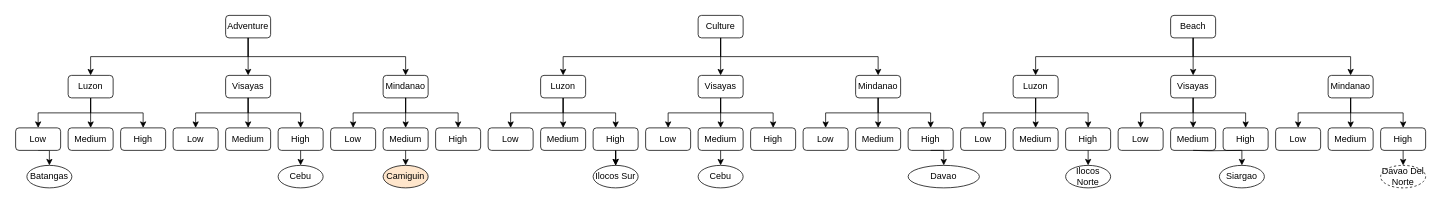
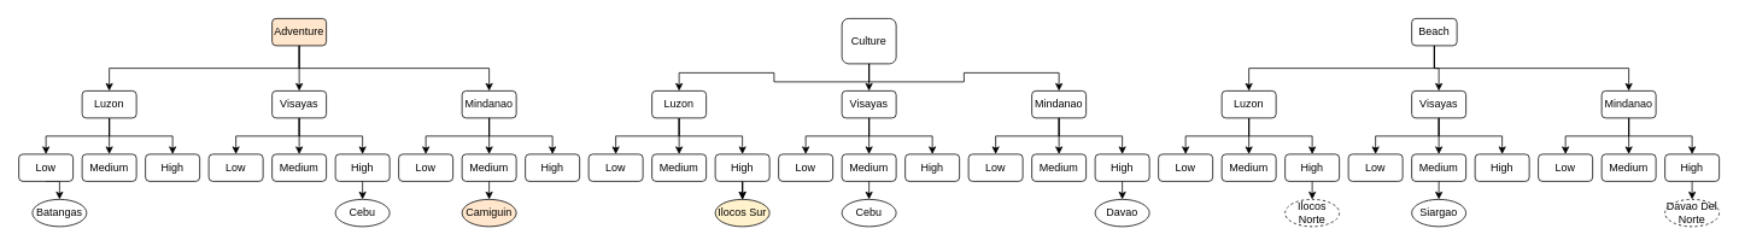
  <mxCell id="0" />
  <mxCell id="1" parent="0" />
  <mxCell id="2" style="edgeStyle=orthogonalEdgeStyle;rounded=0;orthogonalLoop=1;jettySize=auto;html=1;entryX=0.5;entryY=0;entryDx=0;entryDy=0;exitX=0.5;exitY=1;exitDx=0;exitDy=0;" edge="1" parent="1" source="3" target="11"><mxGeometry relative="1" as="geometry" /></mxCell>
- <mxCell id="3" value="Culture" style="rounded=1;whiteSpace=wrap;html=1;" vertex="1" parent="1"><mxGeometry x="930" y="20" width="60" height="30" as="geometry" /></mxCell>
+ <mxCell id="3" value="Culture" style="rounded=1;whiteSpace=wrap;html=1;" vertex="1" parent="1"><mxGeometry x="930" y="20" width="60" height="50" as="geometry" /></mxCell>
  <mxCell id="4" style="edgeStyle=orthogonalEdgeStyle;rounded=0;orthogonalLoop=1;jettySize=auto;html=1;entryX=0.5;entryY=0;entryDx=0;entryDy=0;exitX=0.5;exitY=1;exitDx=0;exitDy=0;" edge="1" parent="1" source="7" target="12"><mxGeometry relative="1" as="geometry"><mxPoint x="820" y="280" as="targetPoint" /><mxPoint x="730" y="170" as="sourcePoint" /></mxGeometry></mxCell>
  <mxCell id="5" style="edgeStyle=orthogonalEdgeStyle;rounded=0;orthogonalLoop=1;jettySize=auto;html=1;exitX=0.5;exitY=1;exitDx=0;exitDy=0;" edge="1" parent="1" source="7" target="13"><mxGeometry relative="1" as="geometry"><mxPoint x="720" y="180" as="sourcePoint" /></mxGeometry></mxCell>
  <mxCell id="6" style="edgeStyle=orthogonalEdgeStyle;rounded=0;orthogonalLoop=1;jettySize=auto;html=1;entryX=0.5;entryY=0;entryDx=0;entryDy=0;exitX=0.5;exitY=1;exitDx=0;exitDy=0;" edge="1" parent="1" source="7" target="15"><mxGeometry relative="1" as="geometry"><mxPoint x="930" y="240" as="targetPoint" /><mxPoint x="730" y="160" as="sourcePoint" /></mxGeometry></mxCell>
  <mxCell id="7" value="Luzon" style="rounded=1;whiteSpace=wrap;html=1;" vertex="1" parent="1"><mxGeometry x="720" y="100" width="60" height="30" as="geometry" /></mxCell>
  <mxCell id="8" style="edgeStyle=orthogonalEdgeStyle;rounded=0;orthogonalLoop=1;jettySize=auto;html=1;exitX=0.5;exitY=1;exitDx=0;exitDy=0;entryX=0.5;entryY=0;entryDx=0;entryDy=0;" edge="1" target="7" parent="1" source="3"><mxGeometry relative="1" as="geometry"><mxPoint x="1000" y="180" as="targetPoint" /><mxPoint x="1030" y="90" as="sourcePoint" /></mxGeometry></mxCell>
  <mxCell id="9" value="" style="edgeStyle=orthogonalEdgeStyle;rounded=0;orthogonalLoop=1;jettySize=auto;html=1;entryX=0.5;entryY=0;entryDx=0;entryDy=0;exitX=0.5;exitY=1;exitDx=0;exitDy=0;" edge="1" target="10" parent="1" source="3"><mxGeometry relative="1" as="geometry"><mxPoint x="1030" y="90" as="sourcePoint" /><mxPoint x="1024" y="190" as="targetPoint" /></mxGeometry></mxCell>
  <mxCell id="10" value="Visayas" style="rounded=1;whiteSpace=wrap;html=1;" vertex="1" parent="1"><mxGeometry x="930" y="100" width="60" height="30" as="geometry" /></mxCell>
  <mxCell id="11" value="Mindanao" style="rounded=1;whiteSpace=wrap;html=1;" vertex="1" parent="1"><mxGeometry x="1140" y="100" width="60" height="30" as="geometry" /></mxCell>
  <mxCell id="12" value="Low" style="rounded=1;whiteSpace=wrap;html=1;" vertex="1" parent="1"><mxGeometry x="650" y="170" width="60" height="30" as="geometry" /></mxCell>
  <mxCell id="13" value="Medium" style="rounded=1;whiteSpace=wrap;html=1;" vertex="1" parent="1"><mxGeometry x="720" y="170" width="60" height="30" as="geometry" /></mxCell>
  <mxCell id="14" value="" style="edgeStyle=orthogonalEdgeStyle;rounded=0;orthogonalLoop=1;jettySize=auto;html=1;" edge="1" parent="1" source="15" target="85"><mxGeometry relative="1" as="geometry" /></mxCell>
  <mxCell id="15" value="High" style="rounded=1;whiteSpace=wrap;html=1;" vertex="1" parent="1"><mxGeometry x="790" y="170" width="60" height="30" as="geometry" /></mxCell>
  <mxCell id="16" style="edgeStyle=orthogonalEdgeStyle;rounded=0;orthogonalLoop=1;jettySize=auto;html=1;entryX=0.5;entryY=0;entryDx=0;entryDy=0;exitX=0.5;exitY=1;exitDx=0;exitDy=0;" edge="1" target="21" parent="1" source="10"><mxGeometry relative="1" as="geometry"><mxPoint x="1160" y="240" as="targetPoint" /><mxPoint x="970" y="160" as="sourcePoint" /></mxGeometry></mxCell>
  <mxCell id="17" style="edgeStyle=orthogonalEdgeStyle;rounded=0;orthogonalLoop=1;jettySize=auto;html=1;entryX=0.5;entryY=0;entryDx=0;entryDy=0;exitX=0.5;exitY=1;exitDx=0;exitDy=0;" edge="1" target="20" parent="1" source="10"><mxGeometry relative="1" as="geometry"><mxPoint x="1050" y="280" as="targetPoint" /><mxPoint x="960" y="150" as="sourcePoint" /></mxGeometry></mxCell>
  <mxCell id="18" style="edgeStyle=orthogonalEdgeStyle;rounded=0;orthogonalLoop=1;jettySize=auto;html=1;exitX=0.5;exitY=1;exitDx=0;exitDy=0;" edge="1" target="19" parent="1" source="10"><mxGeometry relative="1" as="geometry"><mxPoint x="990" y="160" as="sourcePoint" /></mxGeometry></mxCell>
  <mxCell id="19" value="Medium" style="rounded=1;whiteSpace=wrap;html=1;" vertex="1" parent="1"><mxGeometry x="930" y="170" width="60" height="30" as="geometry" /></mxCell>
  <mxCell id="20" value="Low" style="rounded=1;whiteSpace=wrap;html=1;" vertex="1" parent="1"><mxGeometry x="860" y="170" width="60" height="30" as="geometry" /></mxCell>
  <mxCell id="21" value="High" style="rounded=1;whiteSpace=wrap;html=1;" vertex="1" parent="1"><mxGeometry x="1000" y="170" width="60" height="30" as="geometry" /></mxCell>
  <mxCell id="22" style="edgeStyle=orthogonalEdgeStyle;rounded=0;orthogonalLoop=1;jettySize=auto;html=1;exitX=0.5;exitY=1;exitDx=0;exitDy=0;" edge="1" target="25" parent="1" source="11"><mxGeometry relative="1" as="geometry"><mxPoint x="1180" y="130" as="sourcePoint" /></mxGeometry></mxCell>
  <mxCell id="23" style="edgeStyle=orthogonalEdgeStyle;rounded=0;orthogonalLoop=1;jettySize=auto;html=1;entryX=0.5;entryY=0;entryDx=0;entryDy=0;exitX=0.5;exitY=1;exitDx=0;exitDy=0;" edge="1" target="24" parent="1" source="11"><mxGeometry relative="1" as="geometry"><mxPoint x="1260" y="280" as="targetPoint" /><mxPoint x="1170" y="150" as="sourcePoint" /></mxGeometry></mxCell>
  <mxCell id="24" value="Low" style="rounded=1;whiteSpace=wrap;html=1;" vertex="1" parent="1"><mxGeometry x="1070" y="170" width="60" height="30" as="geometry" /></mxCell>
  <mxCell id="25" value="Medium" style="rounded=1;whiteSpace=wrap;html=1;" vertex="1" parent="1"><mxGeometry x="1140" y="170" width="60" height="30" as="geometry" /></mxCell>
  <mxCell id="26" value="High" style="rounded=1;whiteSpace=wrap;html=1;" vertex="1" parent="1"><mxGeometry x="1210" y="170" width="60" height="30" as="geometry" /></mxCell>
  <mxCell id="27" style="edgeStyle=orthogonalEdgeStyle;rounded=0;orthogonalLoop=1;jettySize=auto;html=1;entryX=0.5;entryY=0;entryDx=0;entryDy=0;exitX=0.5;exitY=1;exitDx=0;exitDy=0;" edge="1" target="26" parent="1" source="11"><mxGeometry relative="1" as="geometry"><mxPoint x="1370" y="240" as="targetPoint" /><mxPoint x="1190" y="170" as="sourcePoint" /></mxGeometry></mxCell>
  <mxCell id="28" style="edgeStyle=orthogonalEdgeStyle;rounded=0;orthogonalLoop=1;jettySize=auto;html=1;entryX=0.5;entryY=0;entryDx=0;entryDy=0;exitX=0.5;exitY=1;exitDx=0;exitDy=0;" edge="1" source="29" target="37" parent="1"><mxGeometry relative="1" as="geometry" /></mxCell>
- <mxCell id="29" value="Adventure" style="rounded=1;whiteSpace=wrap;html=1;" vertex="1" parent="1"><mxGeometry x="300" y="20" width="60" height="30" as="geometry" /></mxCell>
+ <mxCell id="29" value="Adventure" style="rounded=1;whiteSpace=wrap;html=1;fillColor=#ffe6cc;" vertex="1" parent="1"><mxGeometry x="300" y="20" width="60" height="30" as="geometry" /></mxCell>
  <mxCell id="30" style="edgeStyle=orthogonalEdgeStyle;rounded=0;orthogonalLoop=1;jettySize=auto;html=1;entryX=0.5;entryY=0;entryDx=0;entryDy=0;exitX=0.5;exitY=1;exitDx=0;exitDy=0;" edge="1" source="33" target="39" parent="1"><mxGeometry relative="1" as="geometry"><mxPoint x="190" y="280" as="targetPoint" /><mxPoint x="100" y="170" as="sourcePoint" /></mxGeometry></mxCell>
  <mxCell id="31" style="edgeStyle=orthogonalEdgeStyle;rounded=0;orthogonalLoop=1;jettySize=auto;html=1;exitX=0.5;exitY=1;exitDx=0;exitDy=0;" edge="1" source="33" target="40" parent="1"><mxGeometry relative="1" as="geometry"><mxPoint x="90" y="180" as="sourcePoint" /></mxGeometry></mxCell>
  <mxCell id="32" style="edgeStyle=orthogonalEdgeStyle;rounded=0;orthogonalLoop=1;jettySize=auto;html=1;entryX=0.5;entryY=0;entryDx=0;entryDy=0;exitX=0.5;exitY=1;exitDx=0;exitDy=0;" edge="1" source="33" target="41" parent="1"><mxGeometry relative="1" as="geometry"><mxPoint x="300" y="240" as="targetPoint" /><mxPoint x="100" y="160" as="sourcePoint" /></mxGeometry></mxCell>
  <mxCell id="33" value="Luzon" style="rounded=1;whiteSpace=wrap;html=1;" vertex="1" parent="1"><mxGeometry x="90" y="100" width="60" height="30" as="geometry" /></mxCell>
  <mxCell id="34" style="edgeStyle=orthogonalEdgeStyle;rounded=0;orthogonalLoop=1;jettySize=auto;html=1;exitX=0.5;exitY=1;exitDx=0;exitDy=0;entryX=0.5;entryY=0;entryDx=0;entryDy=0;" edge="1" source="29" target="33" parent="1"><mxGeometry relative="1" as="geometry"><mxPoint x="370" y="180" as="targetPoint" /><mxPoint x="400" y="90" as="sourcePoint" /></mxGeometry></mxCell>
  <mxCell id="35" value="" style="edgeStyle=orthogonalEdgeStyle;rounded=0;orthogonalLoop=1;jettySize=auto;html=1;entryX=0.5;entryY=0;entryDx=0;entryDy=0;exitX=0.5;exitY=1;exitDx=0;exitDy=0;" edge="1" source="29" target="36" parent="1"><mxGeometry relative="1" as="geometry"><mxPoint x="400" y="90" as="sourcePoint" /><mxPoint x="394" y="190" as="targetPoint" /></mxGeometry></mxCell>
  <mxCell id="36" value="Visayas" style="rounded=1;whiteSpace=wrap;html=1;" vertex="1" parent="1"><mxGeometry x="300" y="100" width="60" height="30" as="geometry" /></mxCell>
  <mxCell id="37" value="Mindanao" style="rounded=1;whiteSpace=wrap;html=1;" vertex="1" parent="1"><mxGeometry x="510" y="100" width="60" height="30" as="geometry" /></mxCell>
  <mxCell id="38" style="edgeStyle=orthogonalEdgeStyle;rounded=0;orthogonalLoop=1;jettySize=auto;html=1;exitX=0.5;exitY=1;exitDx=0;exitDy=0;entryX=0.5;entryY=0;entryDx=0;entryDy=0;" edge="1" parent="1" source="39" target="79"><mxGeometry relative="1" as="geometry" /></mxCell>
  <mxCell id="39" value="Low" style="rounded=1;whiteSpace=wrap;html=1;" vertex="1" parent="1"><mxGeometry x="20" y="170" width="60" height="30" as="geometry" /></mxCell>
  <mxCell id="40" value="Medium" style="rounded=1;whiteSpace=wrap;html=1;" vertex="1" parent="1"><mxGeometry x="90" y="170" width="60" height="30" as="geometry" /></mxCell>
  <mxCell id="41" value="High" style="rounded=1;whiteSpace=wrap;html=1;" vertex="1" parent="1"><mxGeometry x="160" y="170" width="60" height="30" as="geometry" /></mxCell>
  <mxCell id="42" style="edgeStyle=orthogonalEdgeStyle;rounded=0;orthogonalLoop=1;jettySize=auto;html=1;entryX=0.5;entryY=0;entryDx=0;entryDy=0;exitX=0.5;exitY=1;exitDx=0;exitDy=0;" edge="1" source="36" target="47" parent="1"><mxGeometry relative="1" as="geometry"><mxPoint x="530" y="240" as="targetPoint" /><mxPoint x="340" y="160" as="sourcePoint" /></mxGeometry></mxCell>
  <mxCell id="43" style="edgeStyle=orthogonalEdgeStyle;rounded=0;orthogonalLoop=1;jettySize=auto;html=1;entryX=0.5;entryY=0;entryDx=0;entryDy=0;exitX=0.5;exitY=1;exitDx=0;exitDy=0;" edge="1" source="36" target="46" parent="1"><mxGeometry relative="1" as="geometry"><mxPoint x="420" y="280" as="targetPoint" /><mxPoint x="330" y="150" as="sourcePoint" /></mxGeometry></mxCell>
  <mxCell id="44" style="edgeStyle=orthogonalEdgeStyle;rounded=0;orthogonalLoop=1;jettySize=auto;html=1;exitX=0.5;exitY=1;exitDx=0;exitDy=0;" edge="1" source="36" target="45" parent="1"><mxGeometry relative="1" as="geometry"><mxPoint x="360" y="160" as="sourcePoint" /></mxGeometry></mxCell>
  <mxCell id="45" value="Medium" style="rounded=1;whiteSpace=wrap;html=1;" vertex="1" parent="1"><mxGeometry x="300" y="170" width="60" height="30" as="geometry" /></mxCell>
  <mxCell id="46" value="Low" style="rounded=1;whiteSpace=wrap;html=1;" vertex="1" parent="1"><mxGeometry x="230" y="170" width="60" height="30" as="geometry" /></mxCell>
  <mxCell id="47" value="High" style="rounded=1;whiteSpace=wrap;html=1;" vertex="1" parent="1"><mxGeometry x="370" y="170" width="60" height="30" as="geometry" /></mxCell>
  <mxCell id="48" style="edgeStyle=orthogonalEdgeStyle;rounded=0;orthogonalLoop=1;jettySize=auto;html=1;exitX=0.5;exitY=1;exitDx=0;exitDy=0;" edge="1" source="37" target="51" parent="1"><mxGeometry relative="1" as="geometry"><mxPoint x="550" y="130" as="sourcePoint" /></mxGeometry></mxCell>
  <mxCell id="49" style="edgeStyle=orthogonalEdgeStyle;rounded=0;orthogonalLoop=1;jettySize=auto;html=1;entryX=0.5;entryY=0;entryDx=0;entryDy=0;exitX=0.5;exitY=1;exitDx=0;exitDy=0;" edge="1" source="37" target="50" parent="1"><mxGeometry relative="1" as="geometry"><mxPoint x="630" y="280" as="targetPoint" /><mxPoint x="540" y="150" as="sourcePoint" /></mxGeometry></mxCell>
  <mxCell id="50" value="Low" style="rounded=1;whiteSpace=wrap;html=1;" vertex="1" parent="1"><mxGeometry x="440" y="170" width="60" height="30" as="geometry" /></mxCell>
  <mxCell id="51" value="Medium" style="rounded=1;whiteSpace=wrap;html=1;" vertex="1" parent="1"><mxGeometry x="510" y="170" width="60" height="30" as="geometry" /></mxCell>
  <mxCell id="52" value="High" style="rounded=1;whiteSpace=wrap;html=1;" vertex="1" parent="1"><mxGeometry x="580" y="170" width="60" height="30" as="geometry" /></mxCell>
  <mxCell id="53" style="edgeStyle=orthogonalEdgeStyle;rounded=0;orthogonalLoop=1;jettySize=auto;html=1;entryX=0.5;entryY=0;entryDx=0;entryDy=0;exitX=0.5;exitY=1;exitDx=0;exitDy=0;" edge="1" source="37" target="52" parent="1"><mxGeometry relative="1" as="geometry"><mxPoint x="740" y="240" as="targetPoint" /><mxPoint x="560" y="170" as="sourcePoint" /></mxGeometry></mxCell>
  <mxCell id="54" style="edgeStyle=orthogonalEdgeStyle;rounded=0;orthogonalLoop=1;jettySize=auto;html=1;entryX=0.5;entryY=0;entryDx=0;entryDy=0;exitX=0.5;exitY=1;exitDx=0;exitDy=0;" edge="1" source="55" target="63" parent="1"><mxGeometry relative="1" as="geometry" /></mxCell>
- <mxCell id="55" value="Be&lt;span style=&quot;background-color: transparent; color: light-dark(rgb(0, 0, 0), rgb(255, 255, 255));&quot;&gt;ach&lt;/span&gt;" style="rounded=1;whiteSpace=wrap;html=1;" vertex="1" parent="1"><mxGeometry x="1560" y="20" width="60" height="30" as="geometry" /></mxCell>
+ <mxCell id="55" value="Be&lt;span style=&quot;background-color: transparent; color: light-dark(rgb(0, 0, 0), rgb(255, 255, 255));&quot;&gt;ach&lt;/span&gt;" style="rounded=1;whiteSpace=wrap;html=1;" vertex="1" parent="1"><mxGeometry x="1560" y="20" width="50" height="30" as="geometry" /></mxCell>
  <mxCell id="56" style="edgeStyle=orthogonalEdgeStyle;rounded=0;orthogonalLoop=1;jettySize=auto;html=1;entryX=0.5;entryY=0;entryDx=0;entryDy=0;exitX=0.5;exitY=1;exitDx=0;exitDy=0;" edge="1" source="59" target="64" parent="1"><mxGeometry relative="1" as="geometry"><mxPoint x="1450" y="280" as="targetPoint" /><mxPoint x="1360" y="170" as="sourcePoint" /></mxGeometry></mxCell>
  <mxCell id="57" style="edgeStyle=orthogonalEdgeStyle;rounded=0;orthogonalLoop=1;jettySize=auto;html=1;exitX=0.5;exitY=1;exitDx=0;exitDy=0;" edge="1" source="59" target="65" parent="1"><mxGeometry relative="1" as="geometry"><mxPoint x="1350" y="180" as="sourcePoint" /></mxGeometry></mxCell>
  <mxCell id="58" style="edgeStyle=orthogonalEdgeStyle;rounded=0;orthogonalLoop=1;jettySize=auto;html=1;entryX=0.5;entryY=0;entryDx=0;entryDy=0;exitX=0.5;exitY=1;exitDx=0;exitDy=0;" edge="1" source="59" target="66" parent="1"><mxGeometry relative="1" as="geometry"><mxPoint x="1560" y="240" as="targetPoint" /><mxPoint x="1360" y="160" as="sourcePoint" /></mxGeometry></mxCell>
  <mxCell id="59" value="Luzon" style="rounded=1;whiteSpace=wrap;html=1;" vertex="1" parent="1"><mxGeometry x="1350" y="100" width="60" height="30" as="geometry" /></mxCell>
  <mxCell id="60" style="edgeStyle=orthogonalEdgeStyle;rounded=0;orthogonalLoop=1;jettySize=auto;html=1;exitX=0.5;exitY=1;exitDx=0;exitDy=0;entryX=0.5;entryY=0;entryDx=0;entryDy=0;" edge="1" source="55" target="59" parent="1"><mxGeometry relative="1" as="geometry"><mxPoint x="1630" y="180" as="targetPoint" /><mxPoint x="1660" y="90" as="sourcePoint" /></mxGeometry></mxCell>
  <mxCell id="61" value="" style="edgeStyle=orthogonalEdgeStyle;rounded=0;orthogonalLoop=1;jettySize=auto;html=1;entryX=0.5;entryY=0;entryDx=0;entryDy=0;exitX=0.5;exitY=1;exitDx=0;exitDy=0;" edge="1" source="55" target="62" parent="1"><mxGeometry relative="1" as="geometry"><mxPoint x="1660" y="90" as="sourcePoint" /><mxPoint x="1654" y="190" as="targetPoint" /></mxGeometry></mxCell>
  <mxCell id="62" value="Visayas" style="rounded=1;whiteSpace=wrap;html=1;" vertex="1" parent="1"><mxGeometry x="1560" y="100" width="60" height="30" as="geometry" /></mxCell>
  <mxCell id="63" value="Mindanao" style="rounded=1;whiteSpace=wrap;html=1;" vertex="1" parent="1"><mxGeometry x="1770" y="100" width="60" height="30" as="geometry" /></mxCell>
  <mxCell id="64" value="Low" style="rounded=1;whiteSpace=wrap;html=1;" vertex="1" parent="1"><mxGeometry x="1280" y="170" width="60" height="30" as="geometry" /></mxCell>
  <mxCell id="65" value="Medium" style="rounded=1;whiteSpace=wrap;html=1;" vertex="1" parent="1"><mxGeometry x="1350" y="170" width="60" height="30" as="geometry" /></mxCell>
  <mxCell id="66" value="High" style="rounded=1;whiteSpace=wrap;html=1;" vertex="1" parent="1"><mxGeometry x="1420" y="170" width="60" height="30" as="geometry" /></mxCell>
  <mxCell id="67" style="edgeStyle=orthogonalEdgeStyle;rounded=0;orthogonalLoop=1;jettySize=auto;html=1;entryX=0.5;entryY=0;entryDx=0;entryDy=0;exitX=0.5;exitY=1;exitDx=0;exitDy=0;" edge="1" source="62" target="72" parent="1"><mxGeometry relative="1" as="geometry"><mxPoint x="1790" y="240" as="targetPoint" /><mxPoint x="1600" y="160" as="sourcePoint" /></mxGeometry></mxCell>
  <mxCell id="68" style="edgeStyle=orthogonalEdgeStyle;rounded=0;orthogonalLoop=1;jettySize=auto;html=1;entryX=0.5;entryY=0;entryDx=0;entryDy=0;exitX=0.5;exitY=1;exitDx=0;exitDy=0;" edge="1" source="62" target="71" parent="1"><mxGeometry relative="1" as="geometry"><mxPoint x="1680" y="280" as="targetPoint" /><mxPoint x="1590" y="150" as="sourcePoint" /></mxGeometry></mxCell>
  <mxCell id="69" style="edgeStyle=orthogonalEdgeStyle;rounded=0;orthogonalLoop=1;jettySize=auto;html=1;exitX=0.5;exitY=1;exitDx=0;exitDy=0;" edge="1" source="62" target="70" parent="1"><mxGeometry relative="1" as="geometry"><mxPoint x="1620" y="160" as="sourcePoint" /></mxGeometry></mxCell>
  <mxCell id="70" value="Medium" style="rounded=1;whiteSpace=wrap;html=1;" vertex="1" parent="1"><mxGeometry x="1560" y="170" width="60" height="30" as="geometry" /></mxCell>
  <mxCell id="71" value="Low" style="rounded=1;whiteSpace=wrap;html=1;" vertex="1" parent="1"><mxGeometry x="1490" y="170" width="60" height="30" as="geometry" /></mxCell>
  <mxCell id="72" value="High" style="rounded=1;whiteSpace=wrap;html=1;" vertex="1" parent="1"><mxGeometry x="1630" y="170" width="60" height="30" as="geometry" /></mxCell>
  <mxCell id="73" style="edgeStyle=orthogonalEdgeStyle;rounded=0;orthogonalLoop=1;jettySize=auto;html=1;exitX=0.5;exitY=1;exitDx=0;exitDy=0;" edge="1" source="63" target="76" parent="1"><mxGeometry relative="1" as="geometry"><mxPoint x="1810" y="130" as="sourcePoint" /></mxGeometry></mxCell>
  <mxCell id="74" style="edgeStyle=orthogonalEdgeStyle;rounded=0;orthogonalLoop=1;jettySize=auto;html=1;entryX=0.5;entryY=0;entryDx=0;entryDy=0;exitX=0.5;exitY=1;exitDx=0;exitDy=0;" edge="1" source="63" target="75" parent="1"><mxGeometry relative="1" as="geometry"><mxPoint x="1890" y="280" as="targetPoint" /><mxPoint x="1800" y="150" as="sourcePoint" /></mxGeometry></mxCell>
  <mxCell id="75" value="Low" style="rounded=1;whiteSpace=wrap;html=1;" vertex="1" parent="1"><mxGeometry x="1700" y="170" width="60" height="30" as="geometry" /></mxCell>
  <mxCell id="76" value="Medium" style="rounded=1;whiteSpace=wrap;html=1;" vertex="1" parent="1"><mxGeometry x="1770" y="170" width="60" height="30" as="geometry" /></mxCell>
  <mxCell id="77" value="High" style="rounded=1;whiteSpace=wrap;html=1;" vertex="1" parent="1"><mxGeometry x="1840" y="170" width="60" height="30" as="geometry" /></mxCell>
  <mxCell id="78" style="edgeStyle=orthogonalEdgeStyle;rounded=0;orthogonalLoop=1;jettySize=auto;html=1;entryX=0.5;entryY=0;entryDx=0;entryDy=0;exitX=0.5;exitY=1;exitDx=0;exitDy=0;" edge="1" source="63" target="77" parent="1"><mxGeometry relative="1" as="geometry"><mxPoint x="2000" y="240" as="targetPoint" /><mxPoint x="1820" y="170" as="sourcePoint" /></mxGeometry></mxCell>
  <mxCell id="79" value="Batangas" style="ellipse;whiteSpace=wrap;html=1;" vertex="1" parent="1"><mxGeometry x="35" y="220" width="60" height="30" as="geometry" /></mxCell>
  <mxCell id="80" value="Cebu" style="ellipse;whiteSpace=wrap;html=1;" vertex="1" parent="1"><mxGeometry x="370" y="220" width="60" height="30" as="geometry" /></mxCell>
  <mxCell id="81" style="edgeStyle=orthogonalEdgeStyle;rounded=0;orthogonalLoop=1;jettySize=auto;html=1;exitX=0.5;exitY=1;exitDx=0;exitDy=0;entryX=0.5;entryY=0;entryDx=0;entryDy=0;" edge="1" target="80" parent="1" source="47"><mxGeometry relative="1" as="geometry"><mxPoint x="400" y="200" as="sourcePoint" /></mxGeometry></mxCell>
  <mxCell id="82" value="Camiguin" style="ellipse;whiteSpace=wrap;html=1;fillColor=#ffe6cc;" vertex="1" parent="1"><mxGeometry x="510" y="220" width="60" height="30" as="geometry" /></mxCell>
  <mxCell id="83" style="edgeStyle=orthogonalEdgeStyle;rounded=0;orthogonalLoop=1;jettySize=auto;html=1;exitX=0.5;exitY=1;exitDx=0;exitDy=0;entryX=0.5;entryY=0;entryDx=0;entryDy=0;" edge="1" target="82" parent="1" source="51"><mxGeometry relative="1" as="geometry"><mxPoint x="540" y="200" as="sourcePoint" /></mxGeometry></mxCell>
  <mxCell id="84" style="edgeStyle=orthogonalEdgeStyle;rounded=0;orthogonalLoop=1;jettySize=auto;html=1;exitX=0.5;exitY=1;exitDx=0;exitDy=0;entryX=0.5;entryY=0;entryDx=0;entryDy=0;" edge="1" target="85" parent="1" source="15"><mxGeometry relative="1" as="geometry"><mxPoint x="820" y="200" as="sourcePoint" /></mxGeometry></mxCell>
- <mxCell id="85" value="Ilocos Sur" style="ellipse;whiteSpace=wrap;html=1;" vertex="1" parent="1"><mxGeometry x="790" y="220" width="60" height="30" as="geometry" /></mxCell>
+ <mxCell id="85" value="Ilocos Sur" style="ellipse;whiteSpace=wrap;html=1;fillColor=#fff2cc;" vertex="1" parent="1"><mxGeometry x="790" y="220" width="60" height="30" as="geometry" /></mxCell>
  <mxCell id="86" value="Cebu" style="ellipse;whiteSpace=wrap;html=1;" vertex="1" parent="1"><mxGeometry x="930" y="220" width="60" height="30" as="geometry" /></mxCell>
  <mxCell id="87" style="edgeStyle=orthogonalEdgeStyle;rounded=0;orthogonalLoop=1;jettySize=auto;html=1;exitX=0.5;exitY=1;exitDx=0;exitDy=0;entryX=0.5;entryY=0;entryDx=0;entryDy=0;" edge="1" target="86" parent="1"><mxGeometry relative="1" as="geometry"><mxPoint x="960" y="200" as="sourcePoint" /></mxGeometry></mxCell>
  <mxCell id="88" style="edgeStyle=orthogonalEdgeStyle;rounded=0;orthogonalLoop=1;jettySize=auto;html=1;exitX=0.5;exitY=1;exitDx=0;exitDy=0;entryX=0.5;entryY=0;entryDx=0;entryDy=0;" edge="1" target="89" parent="1"><mxGeometry relative="1" as="geometry"><mxPoint x="1240" y="200" as="sourcePoint" /></mxGeometry></mxCell>
- <mxCell id="89" value="Davao" style="ellipse;whiteSpace=wrap;html=1;" vertex="1" parent="1"><mxGeometry x="1210" y="220" width="95" height="30" as="geometry" /></mxCell>
- <mxCell id="90" value="Ilocos Norte" style="ellipse;whiteSpace=wrap;html=1;" vertex="1" parent="1"><mxGeometry x="1420" y="220" width="60" height="30" as="geometry" /></mxCell>
+ <mxCell id="89" value="Davao" style="ellipse;whiteSpace=wrap;html=1;" vertex="1" parent="1"><mxGeometry x="1210" y="220" width="60" height="30" as="geometry" /></mxCell>
+ <mxCell id="90" value="Ilocos Norte" style="ellipse;whiteSpace=wrap;html=1;dashed=1;" vertex="1" parent="1"><mxGeometry x="1420" y="220" width="60" height="30" as="geometry" /></mxCell>
  <mxCell id="91" style="edgeStyle=orthogonalEdgeStyle;rounded=0;orthogonalLoop=1;jettySize=auto;html=1;exitX=0.5;exitY=1;exitDx=0;exitDy=0;entryX=0.5;entryY=0;entryDx=0;entryDy=0;" edge="1" target="90" parent="1"><mxGeometry relative="1" as="geometry"><mxPoint x="1450" y="200" as="sourcePoint" /></mxGeometry></mxCell>
- <mxCell id="92" value="Siargao" style="ellipse;whiteSpace=wrap;html=1;" vertex="1" parent="1"><mxGeometry x="1625" y="220" width="60" height="30" as="geometry" /></mxCell>
+ <mxCell id="92" value="Siargao" style="ellipse;whiteSpace=wrap;html=1;" vertex="1" parent="1"><mxGeometry x="1560" y="220" width="60" height="30" as="geometry" /></mxCell>
  <mxCell id="93" style="edgeStyle=orthogonalEdgeStyle;rounded=0;orthogonalLoop=1;jettySize=auto;html=1;exitX=0.5;exitY=1;exitDx=0;exitDy=0;entryX=0.5;entryY=0;entryDx=0;entryDy=0;" edge="1" target="92" parent="1"><mxGeometry relative="1" as="geometry"><mxPoint x="1590" y="200" as="sourcePoint" /></mxGeometry></mxCell>
  <mxCell id="94" value="Davao Del Norte" style="ellipse;whiteSpace=wrap;html=1;dashed=1;" vertex="1" parent="1"><mxGeometry x="1840" y="220" width="60" height="30" as="geometry" /></mxCell>
  <mxCell id="95" style="edgeStyle=orthogonalEdgeStyle;rounded=0;orthogonalLoop=1;jettySize=auto;html=1;exitX=0.5;exitY=1;exitDx=0;exitDy=0;entryX=0.5;entryY=0;entryDx=0;entryDy=0;" edge="1" target="94" parent="1"><mxGeometry relative="1" as="geometry"><mxPoint x="1870" y="200" as="sourcePoint" /></mxGeometry></mxCell>
